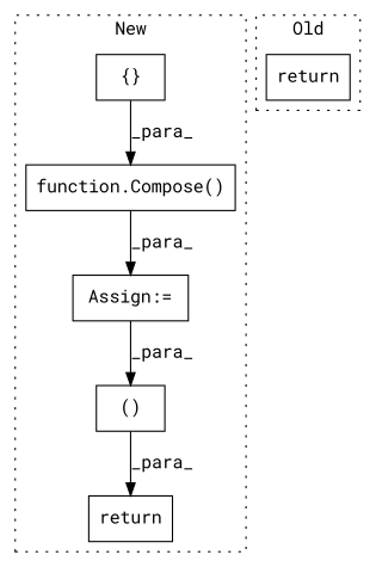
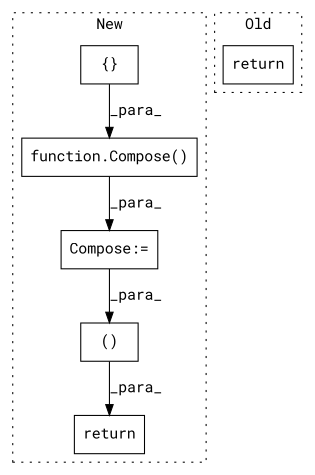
  digraph {
    fontname="Roboto Mono"
    node [a=93 l=7 shape=box fontname="Roboto Mono"]
    edge [fontname="Roboto Mono"]
    n1 [a=75 l="8,1" label="function.Compose()" s="5821,5841"]
    n2 [label=return s=5990]
    n3 [a=59 l="2,1" label="{}" s="5394,5394"]
    n4 [a=54 l=14 label="()" s=6009]
-   n5 [a=68 l=3 label="Assign:=" s=5818]
+   n5 [a=68 l=3 label="Compose:=" s=5818]
    n6 [label=return s=5472]
    subgraph cluster_1 {
      label=New
      style=dotted
      n1
      n2
      n3
      n4
      n5
    }
    subgraph cluster_2 {
      label=Old
      style=dotted
      n6
    }
    n1 -> n5 [label=_para_]
    n3 -> n1 [label=_para_]
    n4 -> n2 [label=_para_]
    n5 -> n4 [label=_para_]
  }
